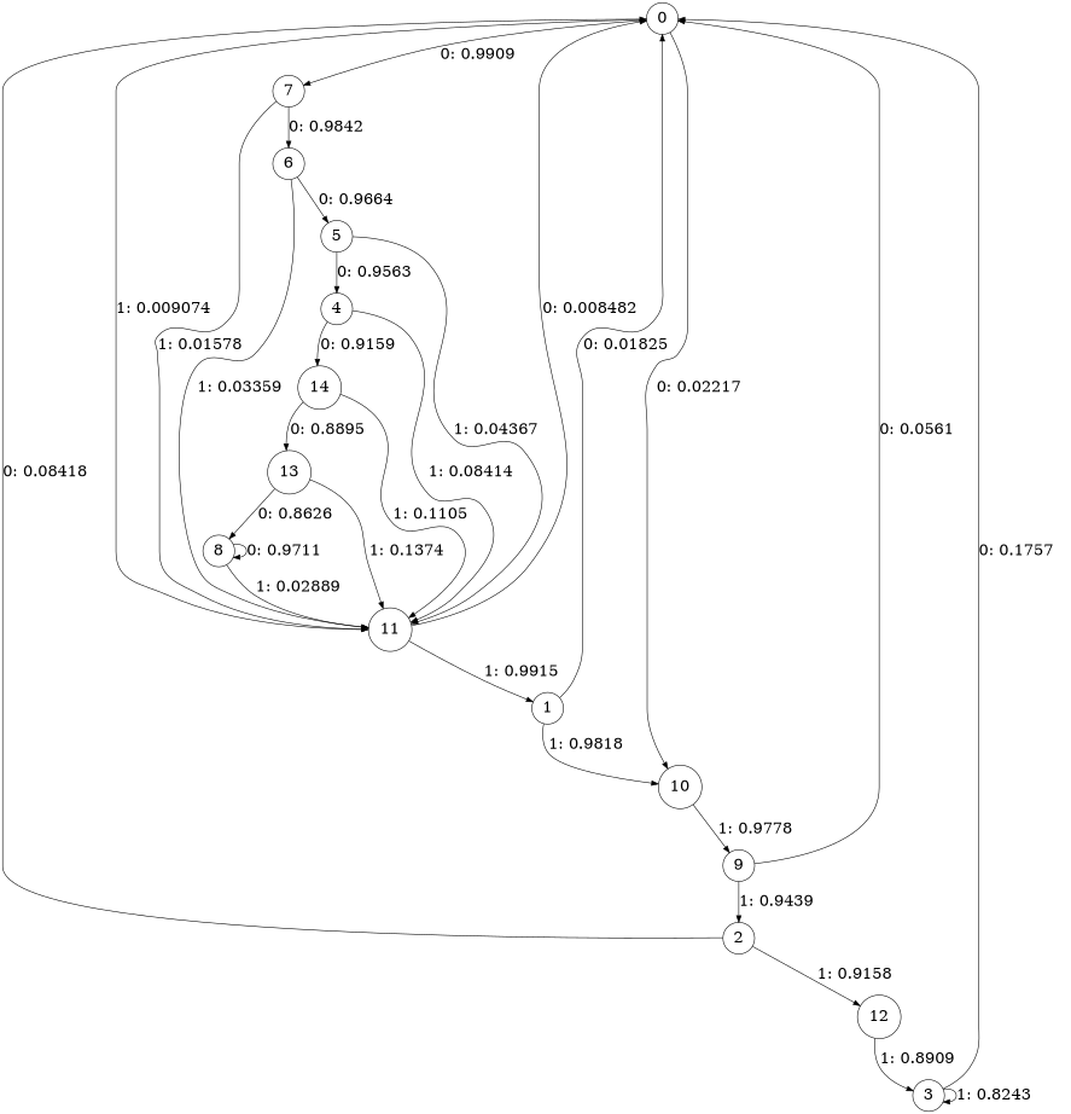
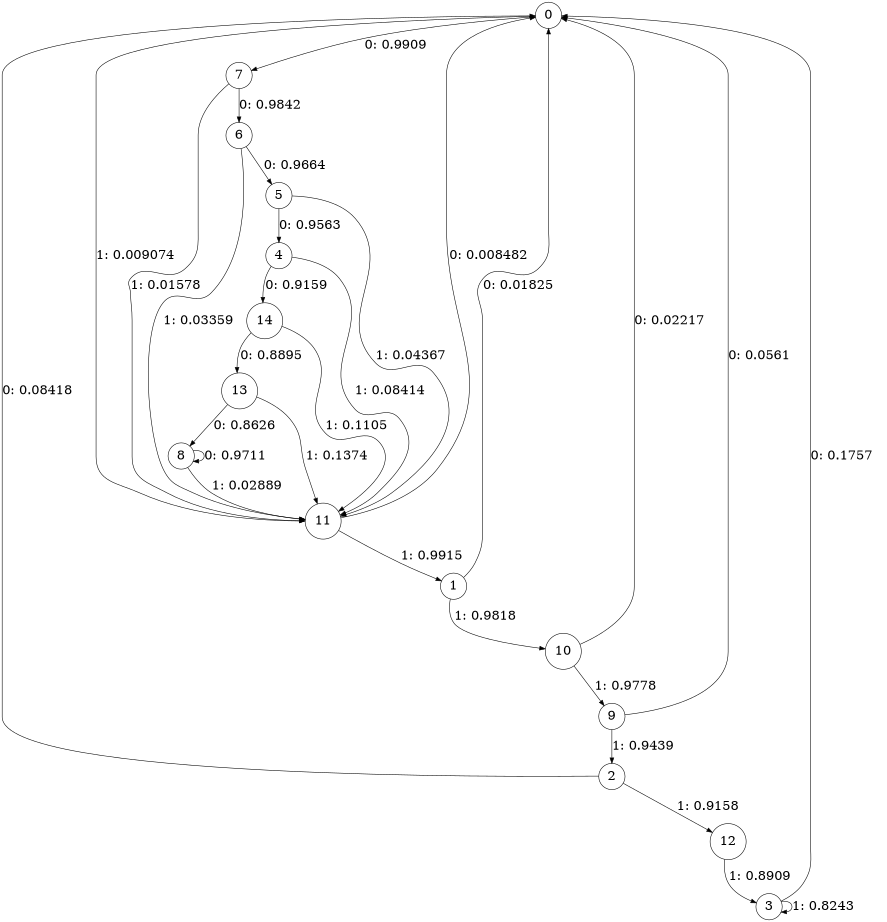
  digraph {
    node [fontsize=24 shape=circle]
    edge [fontsize=24]
    0
    7
    11
    6
    1
    5
    10
    9
    2
    12
    3
    4
    14
    13
    8
    0 -> 7 [label="0: 0.9909   "]
    0 -> 11 [label="1: 0.009074  "]
    7 -> 11 [label="1: 0.01578  "]
    7 -> 6 [label="0: 0.9842   "]
    11 -> 0 [label="0: 0.008482  "]
    11 -> 1 [label="1: 0.9915   "]
    6 -> 11 [label="1: 0.03359  "]
    6 -> 5 [label="0: 0.9664   "]
    1 -> 0 [label="0: 0.01825  "]
    1 -> 10 [label="1: 0.9818   "]
    5 -> 11 [label="1: 0.04367  "]
    5 -> 4 [label="0: 0.9563   "]
-   0 -> 10 [label="0: 0.02217  "]
+   10 -> 0 [label="0: 0.02217  "]
    10 -> 9 [label="1: 0.9778   "]
    9 -> 0 [label="0: 0.0561   "]
    9 -> 2 [label="1: 0.9439   "]
    2 -> 0 [label="0: 0.08418  "]
    2 -> 12 [label="1: 0.9158   "]
    12 -> 3 [label="1: 0.8909   "]
    3 -> 0 [label="0: 0.1757   "]
    3 -> 3 [label="1: 0.8243   "]
    4 -> 11 [label="1: 0.08414  "]
    4 -> 14 [label="0: 0.9159   "]
    14 -> 11 [label="1: 0.1105   "]
    14 -> 13 [label="0: 0.8895   "]
    13 -> 11 [label="1: 0.1374   "]
    13 -> 8 [label="0: 0.8626   "]
    8 -> 11 [label="1: 0.02889  "]
    8 -> 8 [label="0: 0.9711   "]
  }
